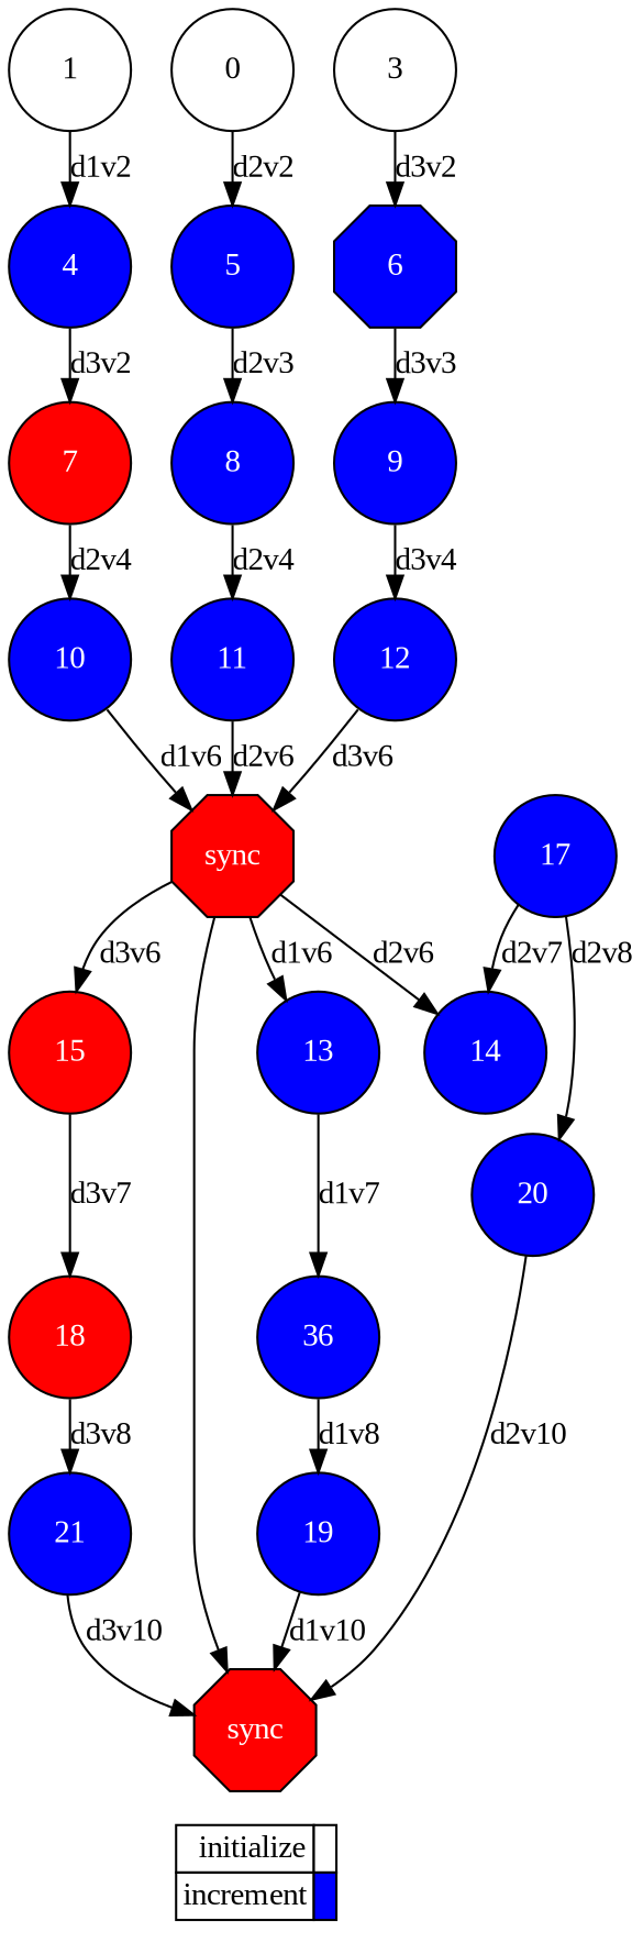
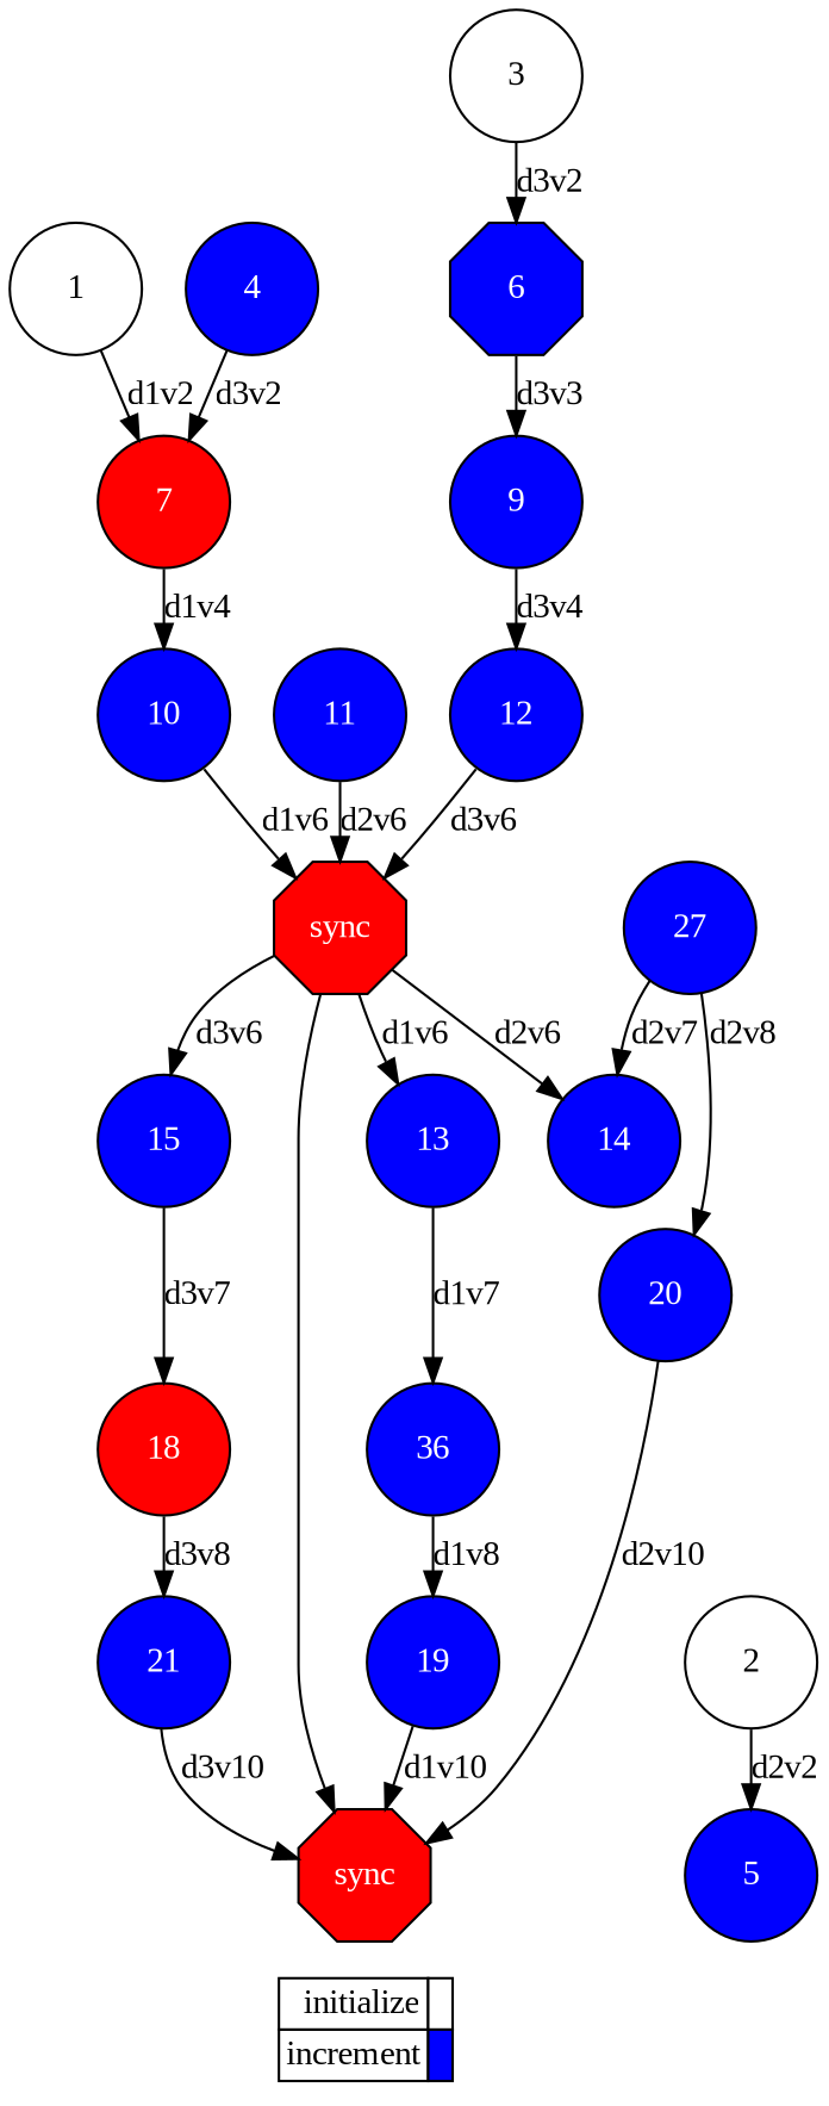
  digraph {
    fontname="Liberation Serif"
    labeljust=l
    rankdir=TB
    node [fillcolor="#0000ff" fontcolor="#ffffff" fontname="Liberation Serif" shape=circle style=filled]
    edge [fontname="Liberation Serif"]
    1 [fillcolor="#ffffff" fontcolor="#000000" height=0.75]
    4 [height=0.75]
-   2 [fillcolor="#ffffff" fontcolor="#000000" height=0.75 label=0]
+   2 [fillcolor="#ffffff" fontcolor="#000000" height=0.75]
    5 [height=0.75]
    3 [fillcolor="#ffffff" fontcolor="#000000" height=0.75]
    6 [height=0.75 shape=octagon]
    7 [fillcolor="#ff0000" height=0.75]
-   8 [height=0.75]
    9 [height=0.75]
    10 [height=0.75]
    11 [height=0.75]
    12 [height=0.75]
    n13 [fillcolor="#ff0000" fontcolor="#FFFFFF" height=0.75 label=sync shape=octagon]
    13 [height=0.75]
    14 [height=0.75]
-   15 [fillcolor="#ff0000" height=0.75]
+   15 [height=0.75]
    n17 [fillcolor="#ff0000" fontcolor="#FFFFFF" height=0.75 label=sync shape=octagon]
    n18 [height=0.75 label=36]
-   17 [height=0.75]
+   17 [height=0.75 label=27]
    18 [fillcolor="#ff0000" height=0.75]
    19 [height=0.75]
    20 [height=0.75]
    21 [height=0.75]
    n24 [height=0.75 label=<       <table border="0" cellpadding="2" cellspacing="0" cellborder="1"> <tr> <td align="right">initialize</td> <td bgcolor="#ffffff">&nbsp;</td> </tr> <tr> <td align="right">increment</td> <td bgcolor="#0000ff">&nbsp;</td> </tr>       </table>     > shape=plaintext fillcolor="" fontcolor="" style=""]
    subgraph sub_1 {
      ranksep=0.20
      1
      4
      2
      5
      3
      6
      7
-     8
      9
      10
      11
      12
      n13
      13
      14
      15
      n17
      n18
      17
      18
      19
      20
      21
    }
    subgraph sub_2 {
      label=Legend
      rank=sink
      ranksep=0.20
      n24
    }
-   1 -> 4 [label=d1v2]
+   1 -> 7 [label=d1v2]
    4 -> 7 [label=d3v2]
    2 -> 5 [label=d2v2]
-   5 -> 8 [label=d2v3]
    3 -> 6 [label=d3v2]
    6 -> 9 [label=d3v3]
-   7 -> 10 [label=d2v4]
-   8 -> 11 [label=d2v4]
+   7 -> 10 [label=d1v4]
    9 -> 12 [label=d3v4]
    10 -> n13 [label=d1v6]
    11 -> n13 [label=d2v6]
    12 -> n13 [label=d3v6]
    n13 -> 13 [label=d1v6]
    n13 -> 14 [label=d2v6]
    n13 -> 15 [label=d3v6]
    n13 -> n17
    13 -> n18 [label=d1v7]
    15 -> 18 [label=d3v7]
    n18 -> 19 [label=d1v8]
    17 -> 14 [label=d2v7]
    17 -> 20 [label=d2v8]
    18 -> 21 [label=d3v8]
    19 -> n17 [label=d1v10]
    20 -> n17 [label=d2v10]
    21 -> n17 [label=d3v10]
  }
